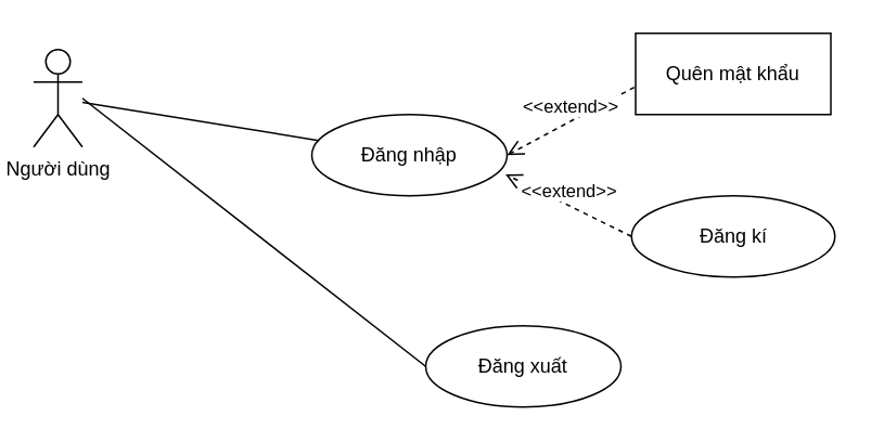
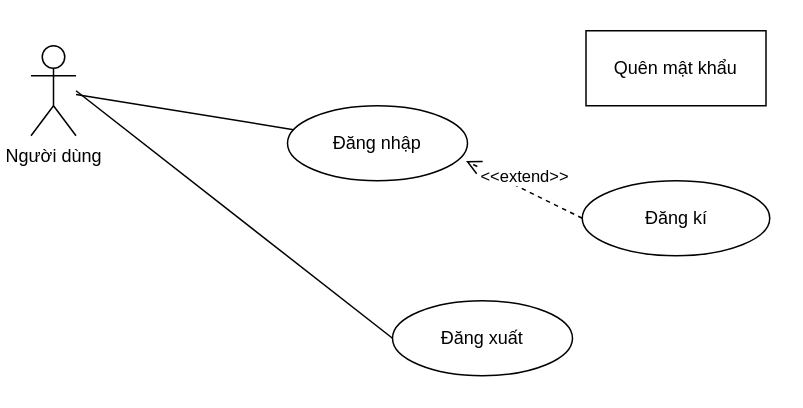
  <mxCell id="0" />
  <mxCell id="1" parent="0" />
  <mxCell id="2" value="Người dùng" style="shape=umlActor;verticalLabelPosition=bottom;verticalAlign=top;html=1;outlineConnect=0;" vertex="1" parent="1"><mxGeometry x="20" y="30" width="30" height="60" as="geometry" /></mxCell>
  <mxCell id="3" value="Đăng nhập" style="ellipse;whiteSpace=wrap;html=1;" vertex="1" parent="1"><mxGeometry x="191" y="70" width="120" height="50" as="geometry" /></mxCell>
  <mxCell id="4" value="Quên mật khẩu" style="whiteSpace=wrap;html=1;rounded=0;" vertex="1" parent="1"><mxGeometry x="390" y="20" width="120" height="50" as="geometry" /></mxCell>
  <mxCell id="5" value="" style="endArrow=none;html=1;rounded=0;" edge="1" parent="1" source="2" target="3"><mxGeometry width="50" height="50" relative="1" as="geometry"><mxPoint x="91" y="120" as="sourcePoint" /><mxPoint x="141" y="70" as="targetPoint" /></mxGeometry></mxCell>
  <mxCell id="6" value="Đăng kí" style="ellipse;whiteSpace=wrap;html=1;" vertex="1" parent="1"><mxGeometry x="387.5" y="120" width="125" height="50" as="geometry" /></mxCell>
  <mxCell id="7" value="Đăng xuất" style="ellipse;whiteSpace=wrap;html=1;" vertex="1" parent="1"><mxGeometry x="261" y="200" width="120" height="50" as="geometry" /></mxCell>
  <mxCell id="8" value="" style="endArrow=none;html=1;rounded=0;entryX=0;entryY=0.5;entryDx=0;entryDy=0;" edge="1" parent="1" target="7"><mxGeometry width="50" height="50" relative="1" as="geometry"><mxPoint x="50" y="60" as="sourcePoint" /><mxPoint x="201" y="103" as="targetPoint" /></mxGeometry></mxCell>
  <mxCell id="9" value="&amp;lt;&amp;lt;extend&amp;gt;&amp;gt;" style="html=1;verticalAlign=bottom;endArrow=open;dashed=1;endSize=8;curved=0;rounded=0;exitX=0;exitY=0.5;exitDx=0;exitDy=0;entryX=0.992;entryY=0.736;entryDx=0;entryDy=0;entryPerimeter=0;" edge="1" parent="1" source="6" target="3"><mxGeometry relative="1" as="geometry"><mxPoint x="400" y="180" as="sourcePoint" /><mxPoint x="320" y="180" as="targetPoint" /></mxGeometry></mxCell>
- <mxCell id="10" value="&amp;lt;&amp;lt;extend&amp;gt;&amp;gt;" style="html=1;verticalAlign=bottom;endArrow=open;dashed=1;endSize=8;curved=0;rounded=0;exitX=-0.007;exitY=0.664;exitDx=0;exitDy=0;entryX=1;entryY=0.5;entryDx=0;entryDy=0;exitPerimeter=0;" edge="1" parent="1" source="4" target="3"><mxGeometry relative="1" as="geometry"><mxPoint x="398" y="90" as="sourcePoint" /><mxPoint x="320" y="52" as="targetPoint" /></mxGeometry></mxCell>
